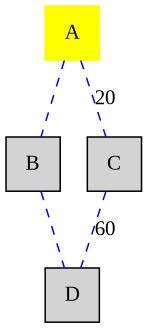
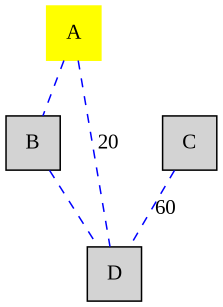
  graph {
    fontname="Liberation Serif"
    node [fontname="Liberation Serif" shape=square style=filled]
    edge [color=blue fontname="Liberation Serif" style=dashed]
    A [color=yellow]
    B
    C
    D
    A -- B
-   A -- C [label=20]
+   A -- D [label=20]
    B -- D
    C -- D [label=60]
  }
